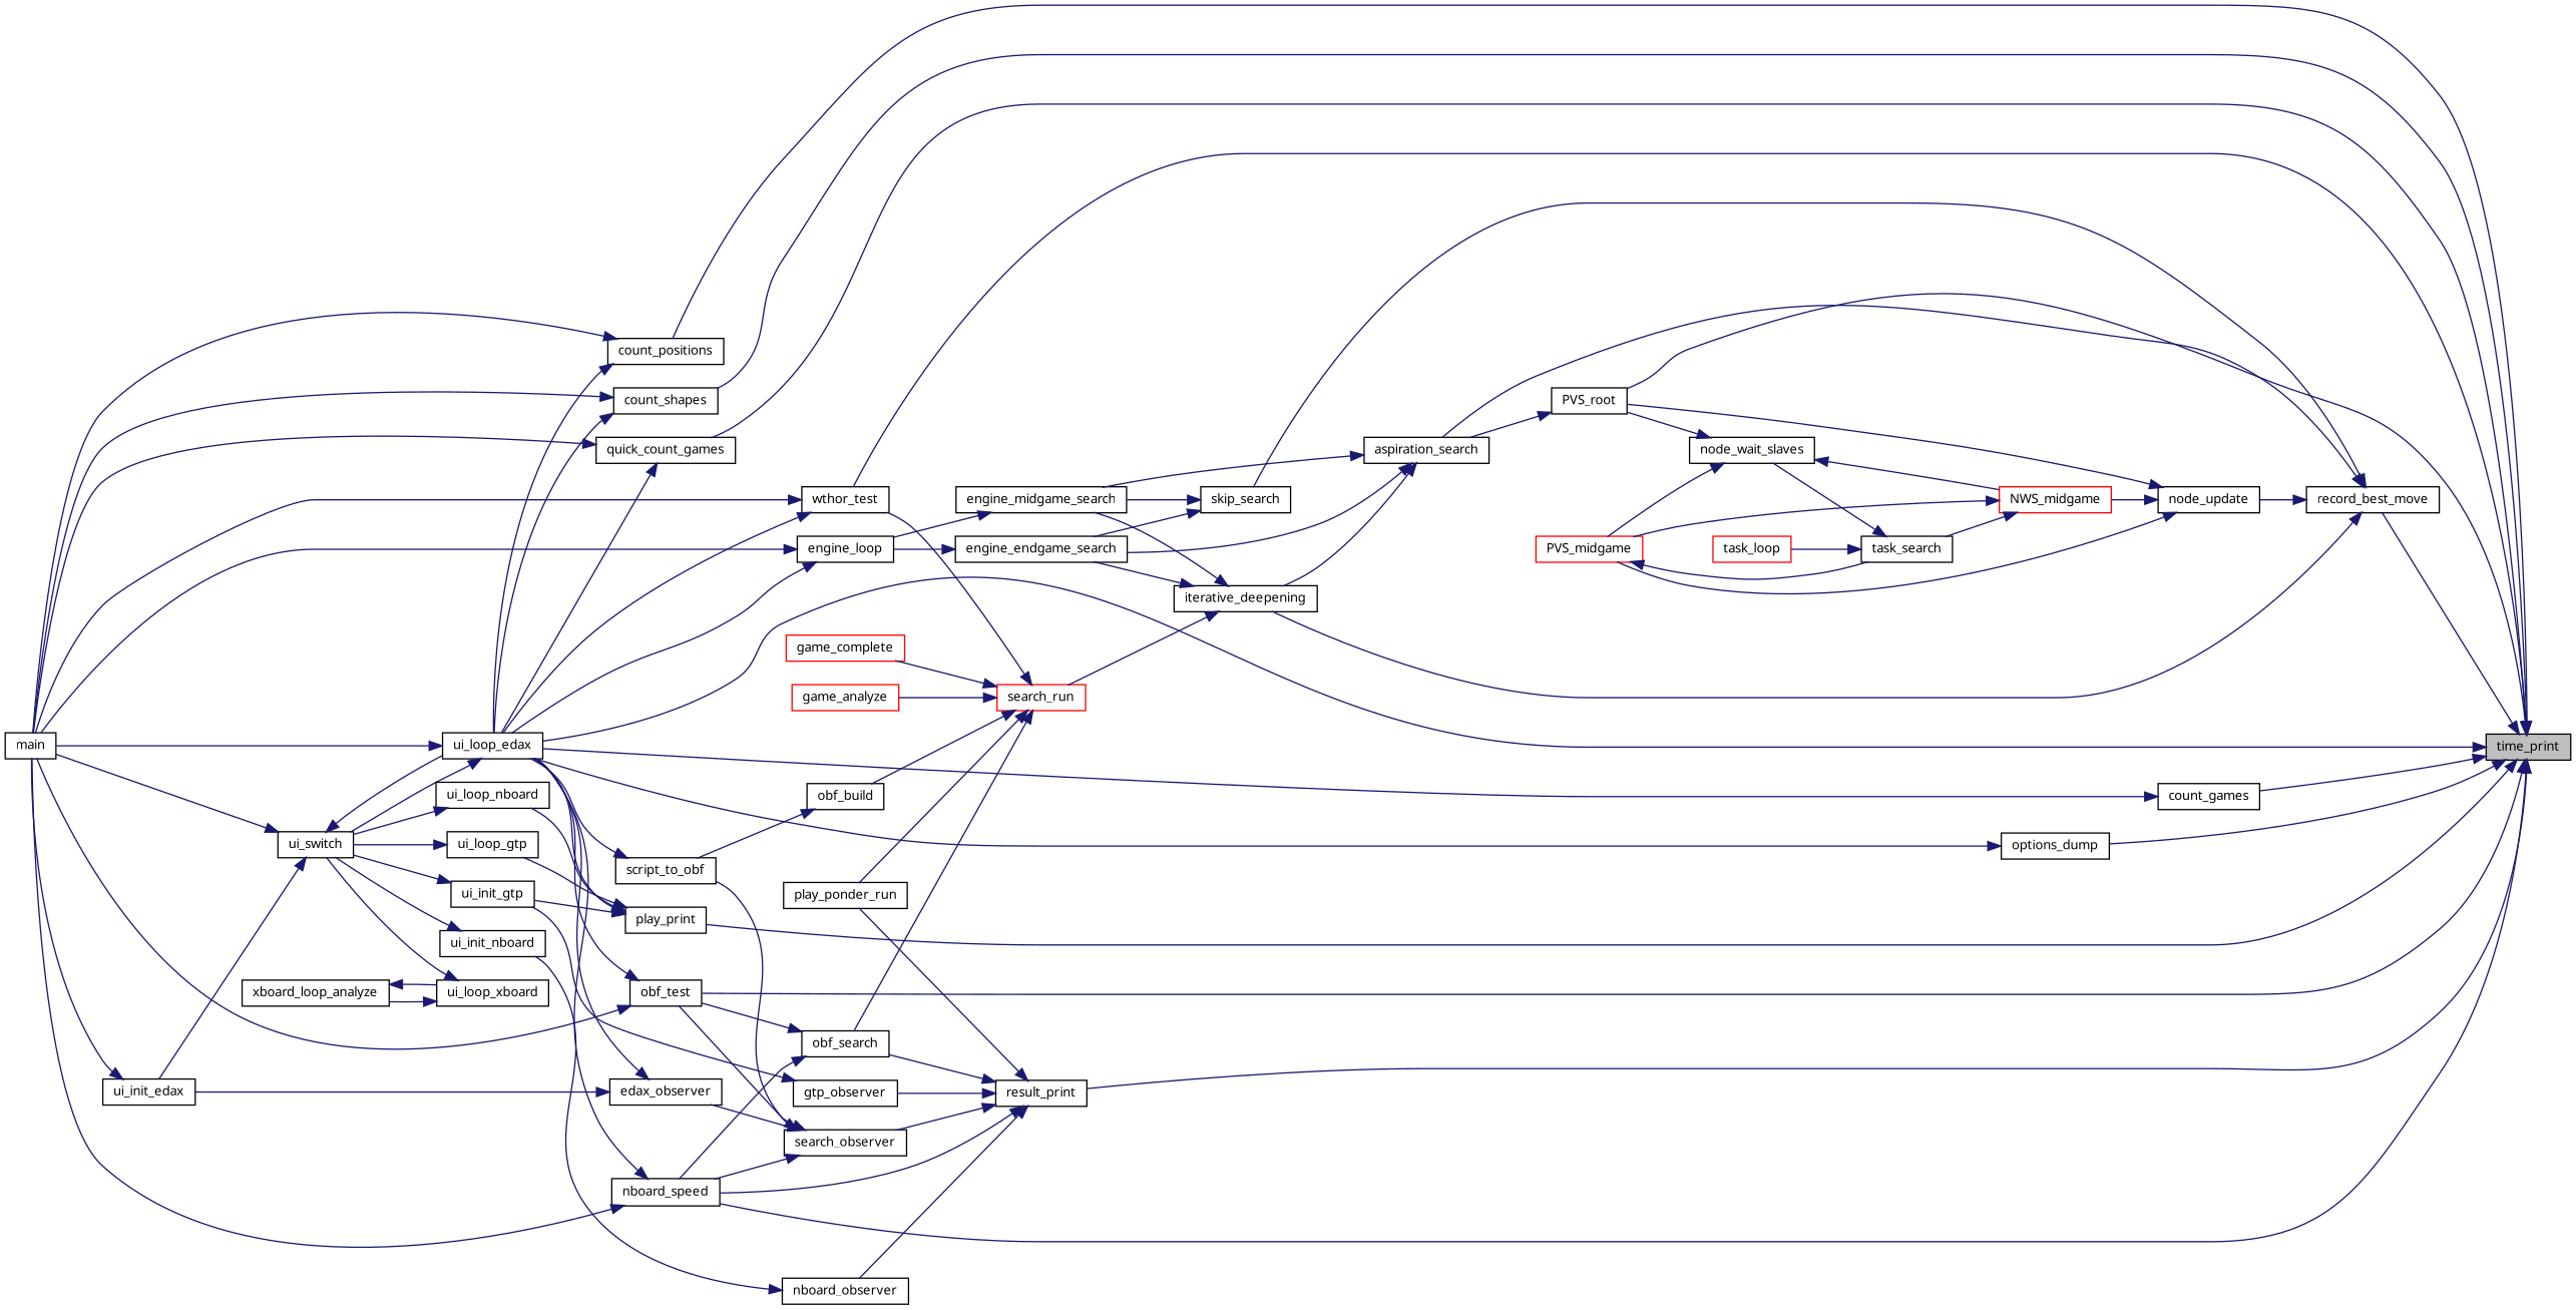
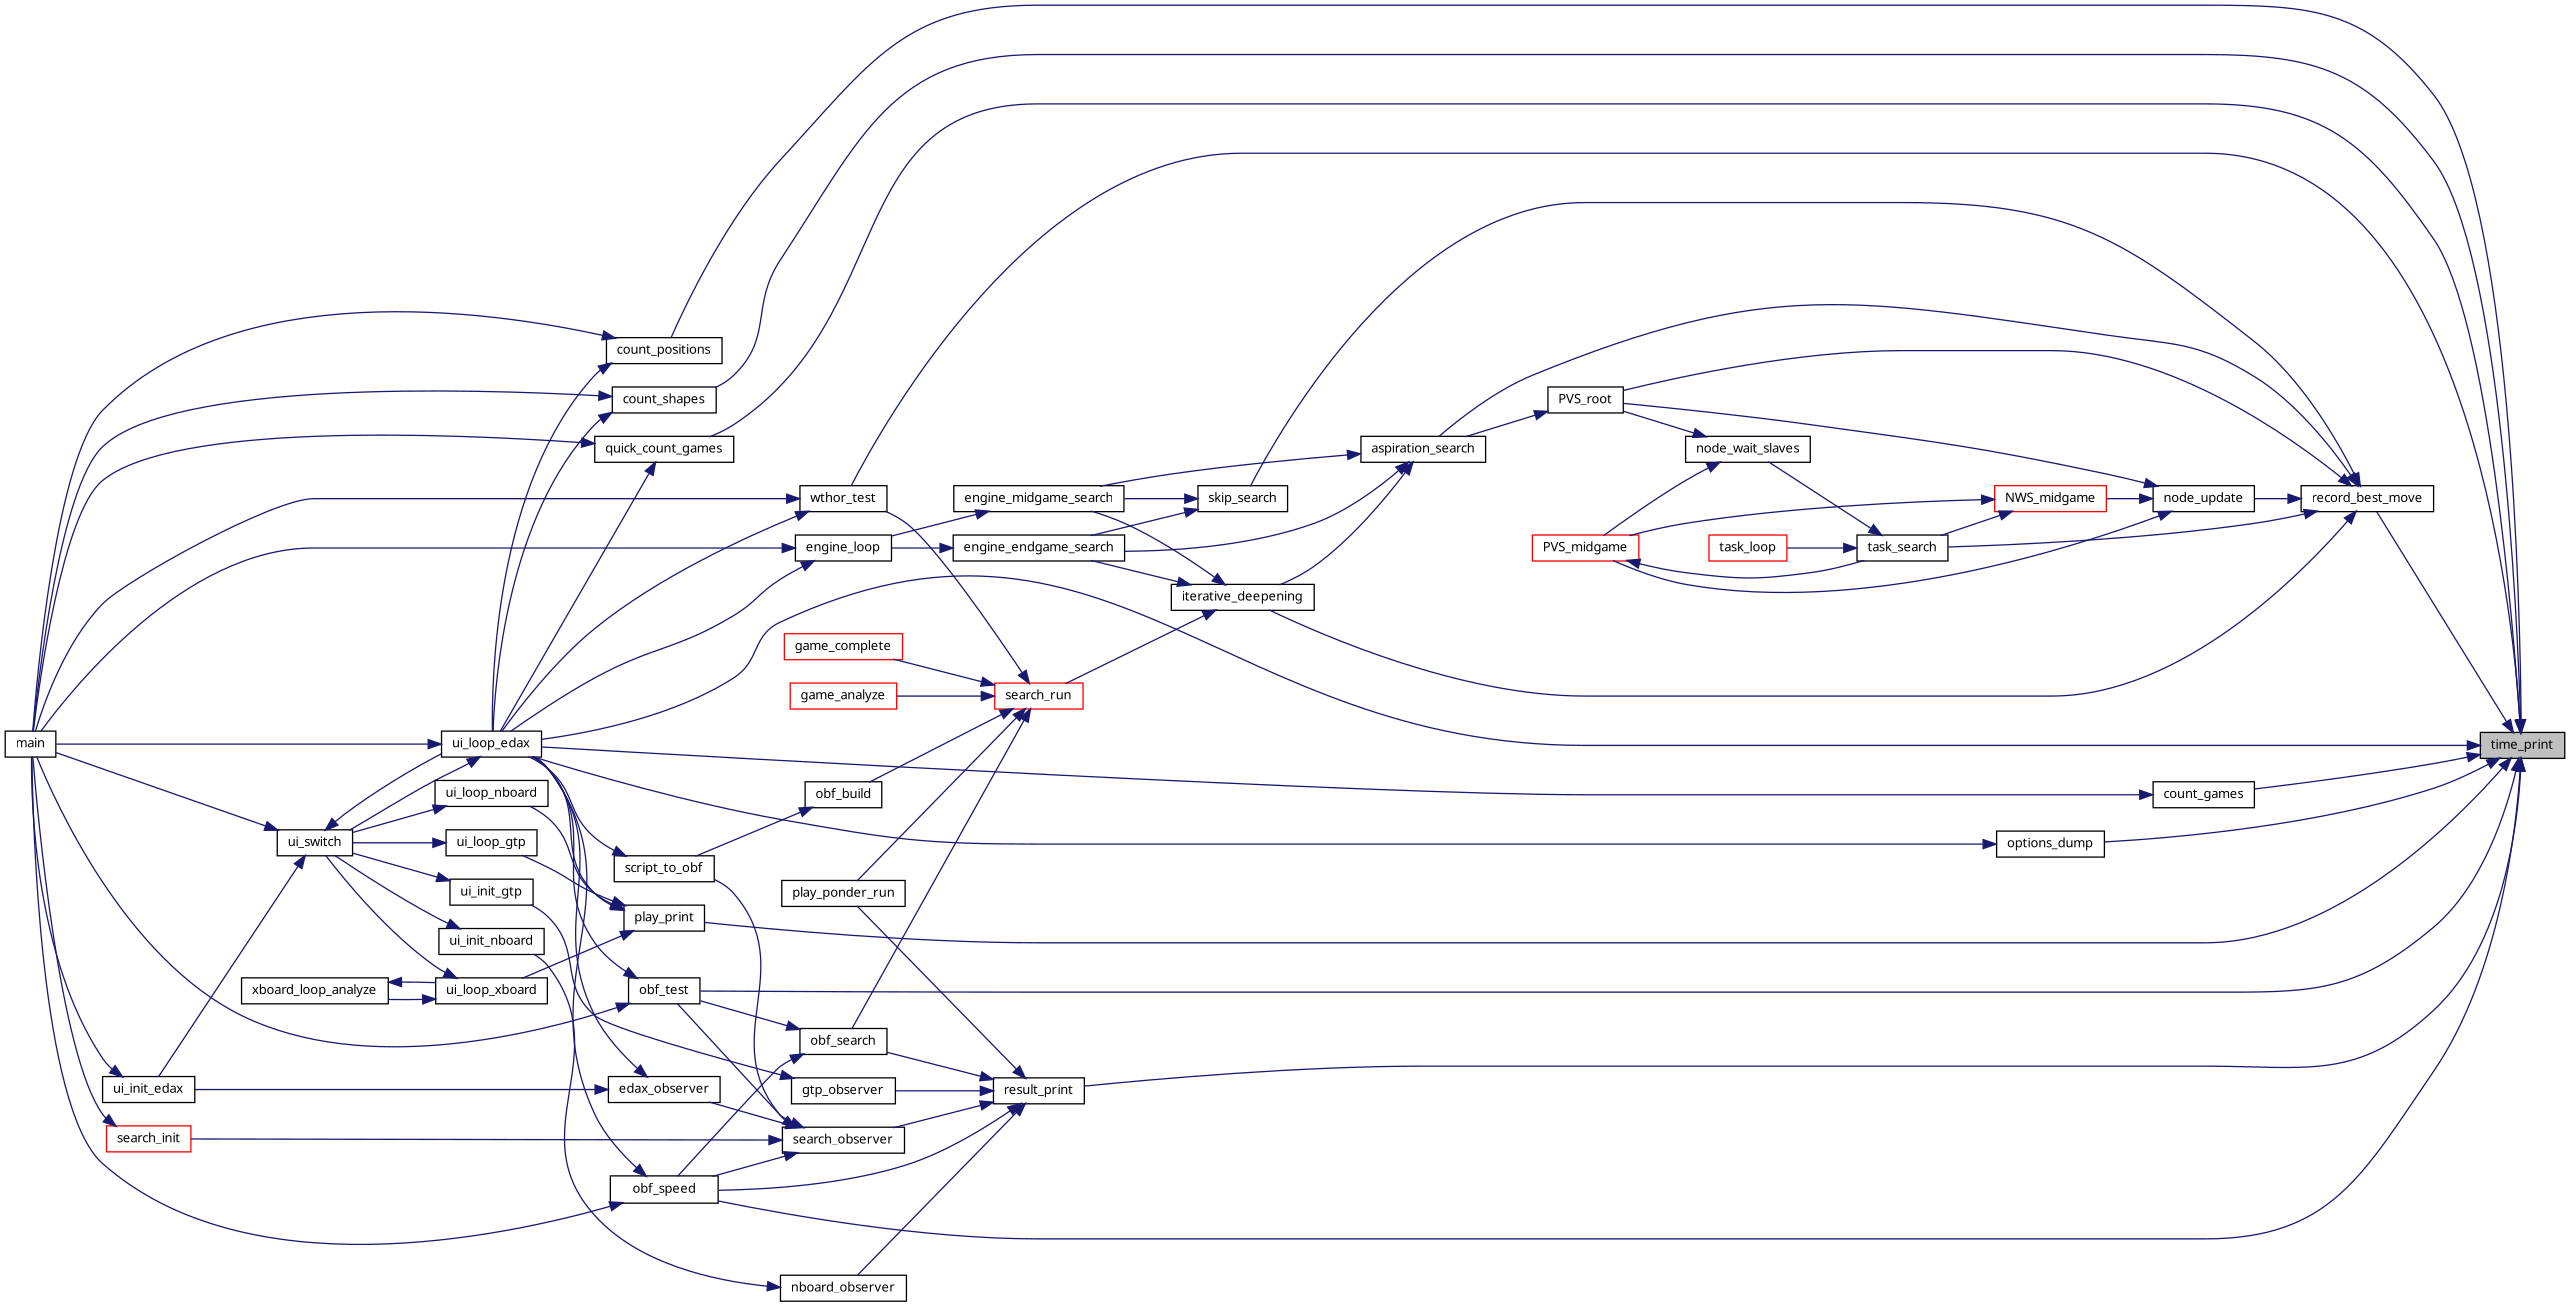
  digraph {
    fontname="Noto Sans"
    rankdir=RL
    node [color=black fontname="Noto Sans" fontsize=10 shape=record]
    edge [color=midnightblue dir=back fontname="Noto Sans" fontsize=10 labelfontname=FreeSans labelfontsize=10 style=solid]
    n1 [fillcolor=grey75 fontcolor=black height=0.2 label=time_print style=filled width=0.4]
    n2 [height=0.2 label=count_games width=0.4]
    n3 [height=0.2 label=ui_loop_edax width=0.4]
    n4 [height=0.2 label=count_positions width=0.4]
    n5 [height=0.2 label=count_shapes width=0.4]
-   n6 [height=0.2 label=nboard_speed width=0.4]
+   n6 [height=0.2 label=obf_speed width=0.4]
    n7 [height=0.2 label=obf_test width=0.4]
    n8 [height=0.2 label=options_dump width=0.4]
    n9 [height=0.2 label=play_print width=0.4]
    n10 [height=0.2 label=quick_count_games width=0.4]
    n11 [height=0.2 label=record_best_move width=0.4]
    n12 [height=0.2 label=wthor_test width=0.4]
    n13 [height=0.2 label=result_print width=0.4]
    n14 [height=0.2 label=main width=0.4]
    n15 [height=0.2 label=ui_switch width=0.4]
    n16 [height=0.2 label=ui_loop_gtp width=0.4]
    n17 [height=0.2 label=ui_loop_nboard width=0.4]
    n18 [height=0.2 label=ui_loop_xboard width=0.4]
    n19 [height=0.2 label=aspiration_search width=0.4]
    n20 [height=0.2 label=iterative_deepening width=0.4]
    n21 [height=0.2 label=node_update width=0.4]
    n22 [height=0.2 label=task_search width=0.4]
    n23 [height=0.2 label=PVS_root width=0.4]
    n24 [height=0.2 label=skip_search width=0.4]
    n25 [height=0.2 label=obf_search width=0.4]
    n26 [height=0.2 label=play_ponder_run width=0.4]
    n27 [height=0.2 label=gtp_observer width=0.4]
    n28 [height=0.2 label=nboard_observer width=0.4]
    n29 [height=0.2 label=search_observer width=0.4]
    n30 [height=0.2 label=ui_init_edax width=0.4]
    n31 [height=0.2 label=xboard_loop_analyze width=0.4]
    n32 [height=0.2 label=engine_endgame_search width=0.4]
    n33 [height=0.2 label=engine_midgame_search width=0.4]
    n34 [color=red height=0.2 label=search_run width=0.4]
    n35 [color=red height=0.2 label=NWS_midgame width=0.4]
    n36 [color=red height=0.2 label=PVS_midgame width=0.4]
    n37 [height=0.2 label=node_wait_slaves width=0.4]
    n38 [color=red height=0.2 label=task_loop width=0.4]
    n39 [height=0.2 label=engine_loop width=0.4]
    n40 [color=red height=0.2 label=game_analyze width=0.4]
    n41 [color=red height=0.2 label=game_complete width=0.4]
    n42 [height=0.2 label=obf_build width=0.4]
    n43 [height=0.2 label=script_to_obf width=0.4]
    n44 [height=0.2 label=edax_observer width=0.4]
    n45 [height=0.2 label=ui_init_gtp width=0.4]
    n46 [height=0.2 label=ui_init_nboard width=0.4]
+   n47 [color=red height=0.2 label=search_init width=0.4]
    n1 -> n2
    n1 -> n3
    n1 -> n4
    n1 -> n5
    n1 -> n6
    n1 -> n7
    n1 -> n8
    n1 -> n9
    n1 -> n10
    n1 -> n11
    n1 -> n12
    n1 -> n13
    n2 -> n3
    n3 -> n14
    n3 -> n15
    n4 -> n3
    n4 -> n14
    n5 -> n3
    n5 -> n14
    n6 -> n3
    n6 -> n14
    n7 -> n3
    n7 -> n14
    n8 -> n3
    n9 -> n3
    n9 -> n16
    n9 -> n17
-   n9 -> n45
+   n9 -> n18
    n10 -> n3
    n10 -> n14
    n11 -> n19
    n11 -> n20
    n11 -> n21
-   n1 -> n23
+   n11 -> n22
+   n11 -> n23
    n11 -> n24
    n12 -> n3
    n12 -> n14
    n13 -> n6
    n13 -> n25
    n13 -> n26
    n13 -> n27
    n13 -> n28
    n13 -> n29
    n15 -> n3
    n15 -> n14
    n15 -> n30
    n16 -> n15
    n17 -> n15
    n18 -> n15
    n18 -> n31
    n19 -> n20
    n19 -> n32
    n19 -> n33
    n20 -> n32
    n20 -> n33
    n20 -> n34
    n21 -> n23
    n21 -> n35
    n21 -> n36
    n22 -> n37
    n22 -> n38
    n23 -> n19
    n24 -> n32
    n24 -> n33
    n25 -> n6
    n25 -> n7
    n27 -> n45
    n28 -> n46
    n29 -> n6
    n29 -> n7
    n29 -> n43
    n29 -> n44
+   n29 -> n47
    n30 -> n14
    n31 -> n18
    n32 -> n39
    n33 -> n39
    n34 -> n12
    n34 -> n25
    n34 -> n26
    n34 -> n40
    n34 -> n41
    n34 -> n42
    n35 -> n22
    n35 -> n36
    n36 -> n22
    n37 -> n23
-   n37 -> n35
    n37 -> n36
    n39 -> n3
    n39 -> n14
    n42 -> n43
    n43 -> n3
    n44 -> n3
    n44 -> n30
    n45 -> n15
    n46 -> n15
+   n47 -> n14
  }
